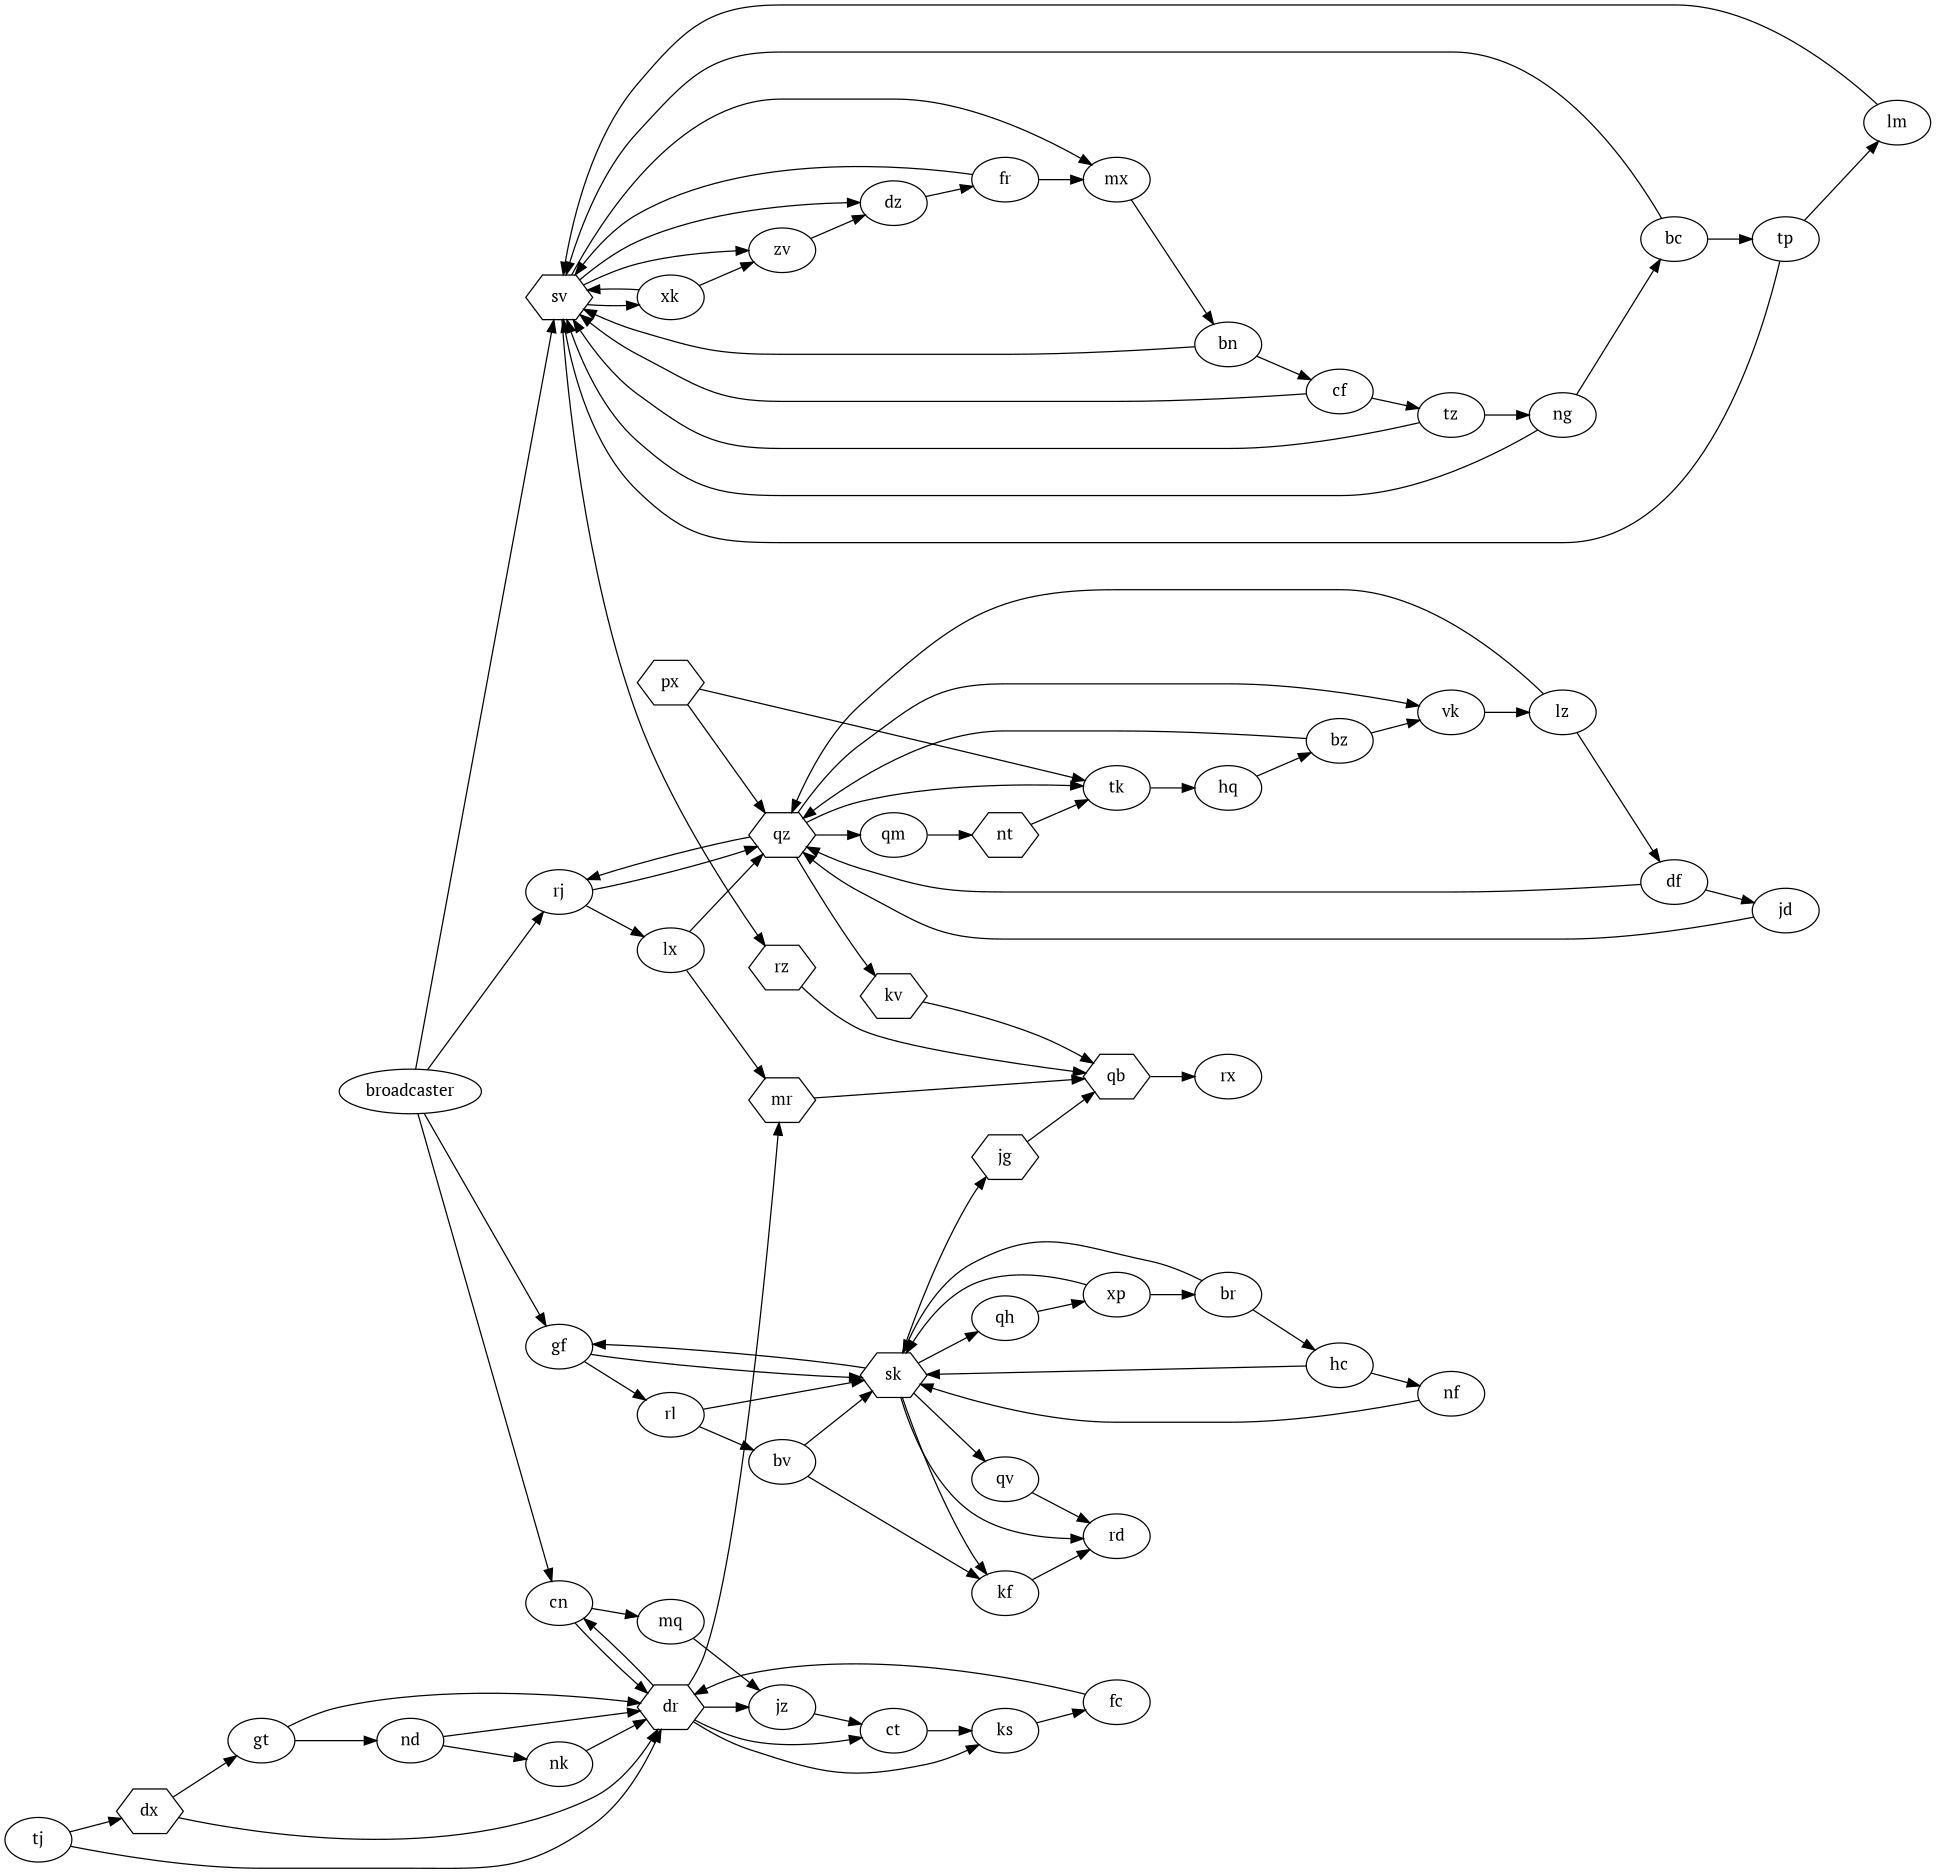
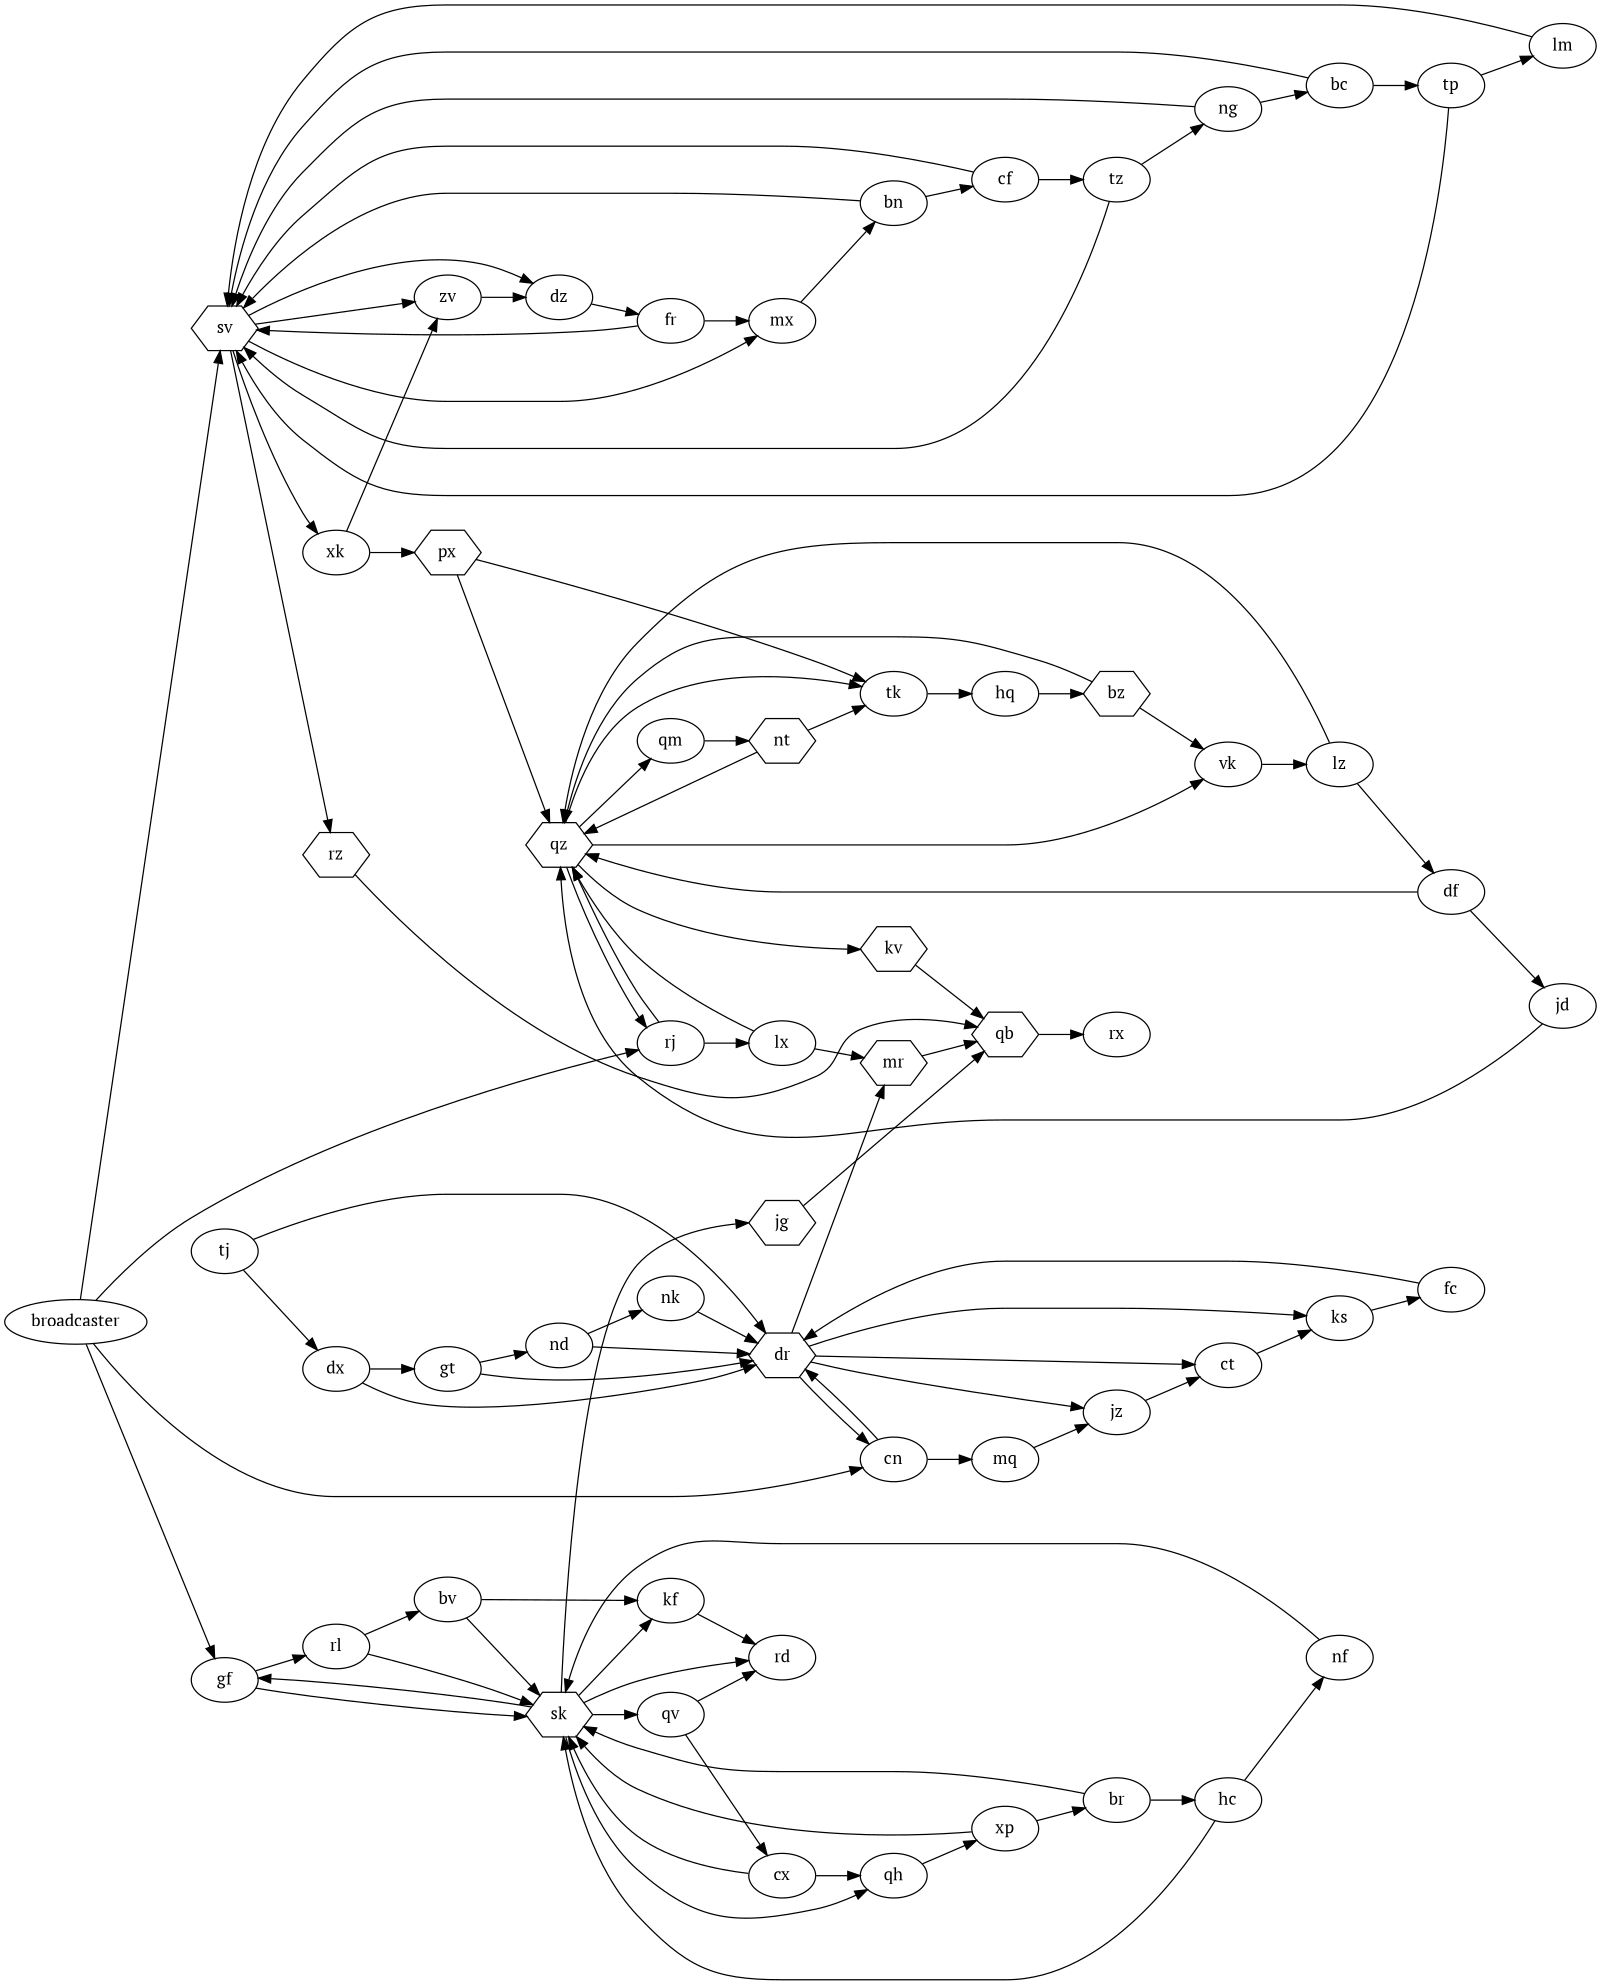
  digraph {
    fontname="PT Serif"
    rankdir=LR
    node [fontname="PT Serif"]
    edge [fontname="PT Serif"]
    kv [shape=hexagon]
    qb [shape=hexagon]
    rx
    qz [shape=hexagon]
    tk
    rj
    vk
    qm
    px [shape=hexagon]
    hq
    lx
-   bz
+   bz [shape=hexagon]
    lz
    nt [shape=hexagon]
    sv [shape=hexagon]
    xk
    zv
    dz
    mx
    rz [shape=hexagon]
    fr
    bn
    mr [shape=hexagon]
    ks
    fc
    dr [shape=hexagon]
    cn
    ct
    jz
-   dx [shape=hexagon]
+   dx
    gt
    nd
    nk
    mq
    df
    jd
    broadcaster
    gf
    sk [shape=hexagon]
    rl
    qv
    qh
    jg [shape=hexagon]
    kf
    rd
    bv
+   cx
    xp
    cf
    tz
    ng
    bc
    tj
    tp
    lm
    br
    hc
    nf
    kv -> qb
    qb -> rx
    qz -> kv
    qz -> tk
    qz -> rj
    qz -> vk
    qz -> qm
    tk -> hq
    rj -> qz
    rj -> lx
    vk -> lz
    qm -> nt
    px -> qz
    px -> tk
    hq -> bz
    lx -> qz
    lx -> mr
    bz -> qz
    bz -> vk
    lz -> qz
    lz -> df
+   nt -> qz
    nt -> tk
    sv -> xk
    sv -> zv
    sv -> dz
    sv -> mx
    sv -> rz
-   xk -> sv
+   xk -> px
    xk -> zv
    zv -> dz
    dz -> fr
    mx -> bn
    rz -> qb
    fr -> sv
    fr -> mx
    bn -> sv
    bn -> cf
    mr -> qb
    ks -> fc
    fc -> dr
    dr -> mr
    dr -> ks
    dr -> cn
    dr -> ct
    dr -> jz
    cn -> dr
    cn -> mq
    ct -> ks
    jz -> ct
    dx -> dr
    dx -> gt
    gt -> dr
    gt -> nd
    nd -> dr
    nd -> nk
    nk -> dr
    mq -> jz
    df -> qz
    df -> jd
    jd -> qz
    broadcaster -> rj
    broadcaster -> sv
    broadcaster -> cn
    broadcaster -> gf
    gf -> sk
    gf -> rl
    sk -> gf
    sk -> qv
    sk -> qh
    sk -> jg
    sk -> kf
    sk -> rd
    rl -> sk
    rl -> bv
    qv -> rd
+   qv -> cx
    qh -> xp
    jg -> qb
    kf -> rd
    bv -> sk
    bv -> kf
+   cx -> sk
+   cx -> qh
    xp -> sk
    xp -> br
    cf -> sv
    cf -> tz
    tz -> sv
    tz -> ng
    ng -> sv
    ng -> bc
    bc -> sv
    bc -> tp
    tj -> dr
    tj -> dx
    tp -> sv
    tp -> lm
    lm -> sv
    br -> sk
    br -> hc
    hc -> sk
    hc -> nf
    nf -> sk
  }
